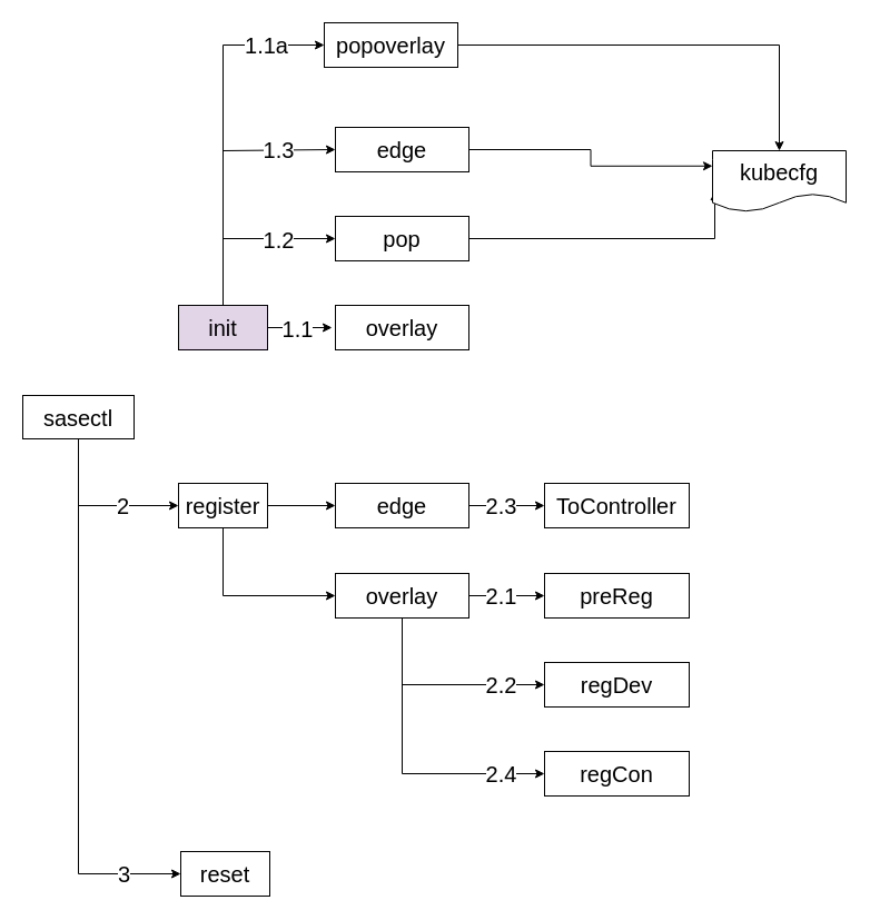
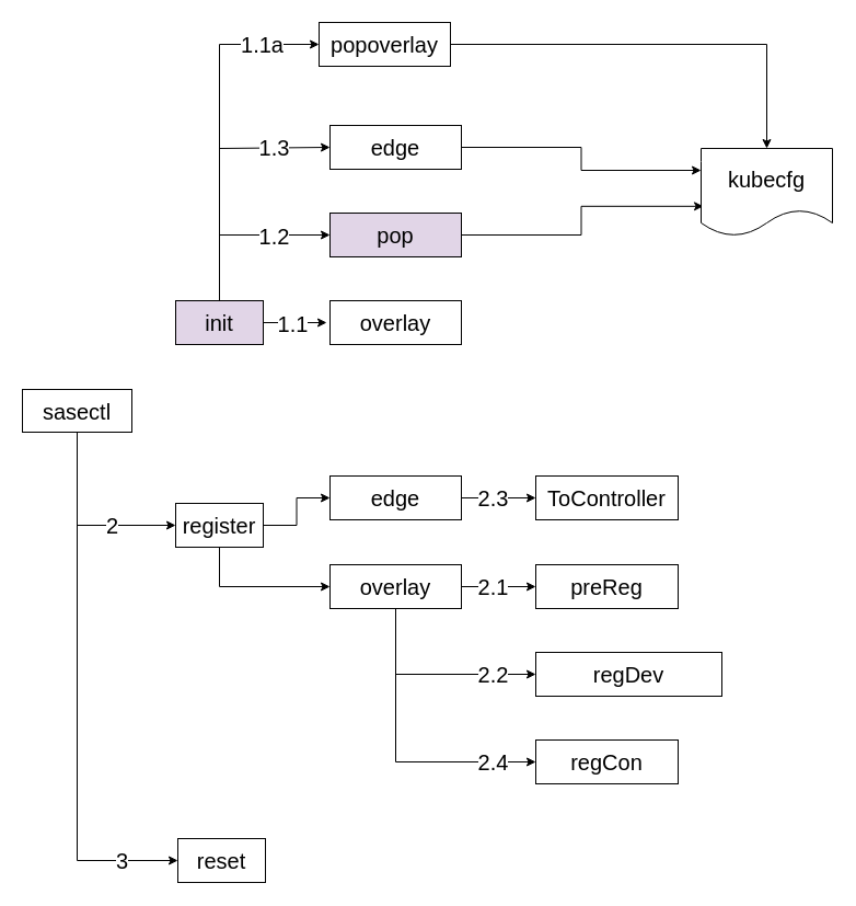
  <mxCell id="0" />
  <mxCell id="1" parent="0" />
  <mxCell id="2" value="3" style="edgeStyle=orthogonalEdgeStyle;rounded=0;orthogonalLoop=1;jettySize=auto;html=1;exitX=1;exitY=0.5;exitDx=0;exitDy=0;entryX=0;entryY=0.5;entryDx=0;entryDy=0;fontSize=20;" edge="1" parent="1"><mxGeometry x="0.812" relative="1" as="geometry"><mxPoint x="120" y="374.5" as="sourcePoint" /><mxPoint x="162" y="785" as="targetPoint" /><Array as="points"><mxPoint x="70" y="375" /><mxPoint x="70" y="785" /></Array><mxPoint as="offset" /></mxGeometry></mxCell>
  <mxCell id="3" value="2" style="edgeStyle=orthogonalEdgeStyle;rounded=0;orthogonalLoop=1;jettySize=auto;html=1;exitX=0.5;exitY=1;exitDx=0;exitDy=0;entryX=0;entryY=0.5;entryDx=0;entryDy=0;fontSize=20;" edge="1" parent="1" source="4" target="8"><mxGeometry x="0.333" relative="1" as="geometry"><mxPoint as="offset" /></mxGeometry></mxCell>
  <mxCell id="4" value="sasectl" style="rounded=0;whiteSpace=wrap;html=1;fontSize=20;" vertex="1" parent="1"><mxGeometry x="20" y="355" width="100" height="39" as="geometry" /></mxCell>
  <mxCell id="5" value="reset" style="rounded=0;whiteSpace=wrap;html=1;fontSize=20;" vertex="1" parent="1"><mxGeometry x="162" y="765" width="80" height="40" as="geometry" /></mxCell>
  <mxCell id="6" style="edgeStyle=orthogonalEdgeStyle;rounded=0;orthogonalLoop=1;jettySize=auto;html=1;exitX=1;exitY=0.5;exitDx=0;exitDy=0;entryX=0;entryY=0.5;entryDx=0;entryDy=0;fontSize=20;" edge="1" parent="1" source="8" target="22"><mxGeometry relative="1" as="geometry" /></mxCell>
  <mxCell id="7" style="edgeStyle=orthogonalEdgeStyle;rounded=0;orthogonalLoop=1;jettySize=auto;html=1;exitX=0.5;exitY=1;exitDx=0;exitDy=0;entryX=0;entryY=0.5;entryDx=0;entryDy=0;fontSize=20;" edge="1" parent="1" source="8" target="27"><mxGeometry relative="1" as="geometry" /></mxCell>
- <mxCell id="8" value="register" style="rounded=0;whiteSpace=wrap;html=1;fontSize=20;" vertex="1" parent="1"><mxGeometry x="160" y="434" width="80" height="40" as="geometry" /></mxCell>
+ <mxCell id="8" value="register" style="rounded=0;whiteSpace=wrap;html=1;fontSize=20;" vertex="1" parent="1"><mxGeometry x="160" y="459" width="80" height="40" as="geometry" /></mxCell>
  <mxCell id="9" value="1.1" style="edgeStyle=orthogonalEdgeStyle;rounded=0;orthogonalLoop=1;jettySize=auto;html=1;exitX=1;exitY=0.5;exitDx=0;exitDy=0;entryX=0;entryY=0.5;entryDx=0;entryDy=0;fontSize=20;" edge="1" parent="1"><mxGeometry x="-0.016" y="-1" relative="1" as="geometry"><mxPoint x="237" y="294" as="sourcePoint" /><mxPoint x="298" y="294" as="targetPoint" /><mxPoint as="offset" /></mxGeometry></mxCell>
  <mxCell id="10" value="1.2" style="edgeStyle=orthogonalEdgeStyle;rounded=0;orthogonalLoop=1;jettySize=auto;html=1;exitX=0.5;exitY=0;exitDx=0;exitDy=0;entryX=0;entryY=0.5;entryDx=0;entryDy=0;fontSize=20;" edge="1" parent="1" source="13" target="16"><mxGeometry x="0.366" y="-1" relative="1" as="geometry"><Array as="points"><mxPoint x="200" y="214" /></Array><mxPoint as="offset" /></mxGeometry></mxCell>
  <mxCell id="11" value="1.3" style="edgeStyle=orthogonalEdgeStyle;rounded=0;orthogonalLoop=1;jettySize=auto;html=1;exitX=0.5;exitY=0;exitDx=0;exitDy=0;entryX=0;entryY=0.5;entryDx=0;entryDy=0;fontSize=20;" edge="1" parent="1" source="13" target="18"><mxGeometry x="0.575" y="1" relative="1" as="geometry"><Array as="points"><mxPoint x="200" y="135" /><mxPoint x="301" y="135" /></Array><mxPoint as="offset" /></mxGeometry></mxCell>
  <mxCell id="12" value="1.1a" style="edgeStyle=orthogonalEdgeStyle;rounded=0;orthogonalLoop=1;jettySize=auto;html=1;exitX=0.5;exitY=0;exitDx=0;exitDy=0;entryX=0;entryY=0.5;entryDx=0;entryDy=0;fontSize=20;" edge="1" parent="1" source="13" target="20"><mxGeometry x="0.681" relative="1" as="geometry"><mxPoint as="offset" /></mxGeometry></mxCell>
  <mxCell id="13" value="init" style="rounded=0;whiteSpace=wrap;html=1;fontSize=20;fillColor=#e1d5e7;" vertex="1" parent="1"><mxGeometry x="160" y="274" width="80" height="40" as="geometry" /></mxCell>
  <mxCell id="14" value="overlay" style="rounded=0;whiteSpace=wrap;html=1;fontSize=20;" vertex="1" parent="1"><mxGeometry x="301" y="274" width="120" height="40" as="geometry" /></mxCell>
  <mxCell id="15" style="edgeStyle=orthogonalEdgeStyle;rounded=0;orthogonalLoop=1;jettySize=auto;html=1;exitX=1;exitY=0.5;exitDx=0;exitDy=0;entryX=0.017;entryY=0.66;entryDx=0;entryDy=0;entryPerimeter=0;fontSize=20;" edge="1" parent="1" source="16" target="31"><mxGeometry relative="1" as="geometry"><mxPoint x="630" y="183.25" as="targetPoint" /></mxGeometry></mxCell>
- <mxCell id="16" value="pop" style="rounded=0;whiteSpace=wrap;html=1;fontSize=20;" vertex="1" parent="1"><mxGeometry x="301" y="194" width="120" height="40" as="geometry" /></mxCell>
+ <mxCell id="16" value="pop" style="rounded=0;whiteSpace=wrap;html=1;fontSize=20;fillColor=#e1d5e7;" vertex="1" parent="1"><mxGeometry x="301" y="194" width="120" height="40" as="geometry" /></mxCell>
  <mxCell id="17" style="edgeStyle=orthogonalEdgeStyle;rounded=0;orthogonalLoop=1;jettySize=auto;html=1;exitX=1;exitY=0.5;exitDx=0;exitDy=0;entryX=0;entryY=0.25;entryDx=0;entryDy=0;fontSize=20;" edge="1" parent="1" source="18" target="31"><mxGeometry relative="1" as="geometry"><mxPoint x="630" y="167.75" as="targetPoint" /></mxGeometry></mxCell>
  <mxCell id="18" value="edge" style="rounded=0;whiteSpace=wrap;html=1;fontSize=20;" vertex="1" parent="1"><mxGeometry x="301" y="114" width="120" height="40" as="geometry" /></mxCell>
  <mxCell id="19" style="edgeStyle=orthogonalEdgeStyle;rounded=0;orthogonalLoop=1;jettySize=auto;html=1;exitX=1;exitY=0.5;exitDx=0;exitDy=0;entryX=0.5;entryY=0;entryDx=0;entryDy=0;fontSize=20;" edge="1" parent="1" source="20" target="31"><mxGeometry relative="1" as="geometry"><mxPoint x="700" y="145" as="targetPoint" /></mxGeometry></mxCell>
  <mxCell id="20" value="popoverlay" style="rounded=0;whiteSpace=wrap;html=1;fontSize=20;align=center;" vertex="1" parent="1"><mxGeometry x="291" y="20" width="120" height="40" as="geometry" /></mxCell>
  <mxCell id="21" value="2.3" style="edgeStyle=orthogonalEdgeStyle;rounded=0;orthogonalLoop=1;jettySize=auto;html=1;exitX=1;exitY=0.5;exitDx=0;exitDy=0;entryX=0;entryY=0.5;entryDx=0;entryDy=0;fontSize=20;" edge="1" parent="1" source="22" target="23"><mxGeometry x="-0.147" relative="1" as="geometry"><mxPoint as="offset" /></mxGeometry></mxCell>
  <mxCell id="22" value="edge" style="rounded=0;whiteSpace=wrap;html=1;fontSize=20;" vertex="1" parent="1"><mxGeometry x="301" y="434" width="120" height="40" as="geometry" /></mxCell>
  <mxCell id="23" value="ToController" style="rounded=0;whiteSpace=wrap;html=1;fontSize=20;" vertex="1" parent="1"><mxGeometry x="489" y="434" width="130" height="40" as="geometry" /></mxCell>
  <mxCell id="24" value="2.1" style="edgeStyle=orthogonalEdgeStyle;rounded=0;orthogonalLoop=1;jettySize=auto;html=1;exitX=1;exitY=0.5;exitDx=0;exitDy=0;entryX=0;entryY=0.5;entryDx=0;entryDy=0;fontSize=20;" edge="1" parent="1" source="27" target="28"><mxGeometry x="-0.147" relative="1" as="geometry"><mxPoint as="offset" /></mxGeometry></mxCell>
  <mxCell id="25" value="2.2" style="edgeStyle=orthogonalEdgeStyle;rounded=0;orthogonalLoop=1;jettySize=auto;html=1;exitX=0.5;exitY=1;exitDx=0;exitDy=0;entryX=0;entryY=0.5;entryDx=0;entryDy=0;fontSize=20;" edge="1" parent="1" source="27" target="29"><mxGeometry x="0.585" relative="1" as="geometry"><mxPoint as="offset" /></mxGeometry></mxCell>
  <mxCell id="26" value="2.4" style="edgeStyle=orthogonalEdgeStyle;rounded=0;orthogonalLoop=1;jettySize=auto;html=1;exitX=0.5;exitY=1;exitDx=0;exitDy=0;entryX=0;entryY=0.5;entryDx=0;entryDy=0;fontSize=20;" edge="1" parent="1" source="27" target="30"><mxGeometry x="0.709" relative="1" as="geometry"><mxPoint as="offset" /></mxGeometry></mxCell>
  <mxCell id="27" value="overlay" style="rounded=0;whiteSpace=wrap;html=1;fontSize=20;" vertex="1" parent="1"><mxGeometry x="301" y="515" width="120" height="40" as="geometry" /></mxCell>
  <mxCell id="28" value="preReg" style="rounded=0;whiteSpace=wrap;html=1;fontSize=20;" vertex="1" parent="1"><mxGeometry x="489" y="515" width="130" height="40" as="geometry" /></mxCell>
- <mxCell id="29" value="regDev" style="rounded=0;whiteSpace=wrap;html=1;fontSize=20;" vertex="1" parent="1"><mxGeometry x="489" y="595" width="130" height="40" as="geometry" /></mxCell>
+ <mxCell id="29" value="regDev" style="rounded=0;whiteSpace=wrap;html=1;fontSize=20;" vertex="1" parent="1"><mxGeometry x="489" y="595" width="170" height="40" as="geometry" /></mxCell>
  <mxCell id="30" value="regCon" style="rounded=0;whiteSpace=wrap;html=1;fontSize=20;" vertex="1" parent="1"><mxGeometry x="489" y="675" width="130" height="40" as="geometry" /></mxCell>
- <mxCell id="31" value="kubecfg" style="shape=document;whiteSpace=wrap;html=1;boundedLbl=1;fontSize=20;" vertex="1" parent="1"><mxGeometry x="640" y="135" width="120" height="55" as="geometry" /></mxCell>
+ <mxCell id="31" value="kubecfg" style="shape=document;whiteSpace=wrap;html=1;boundedLbl=1;fontSize=20;" vertex="1" parent="1"><mxGeometry x="640" y="135" width="120" height="80" as="geometry" /></mxCell>
